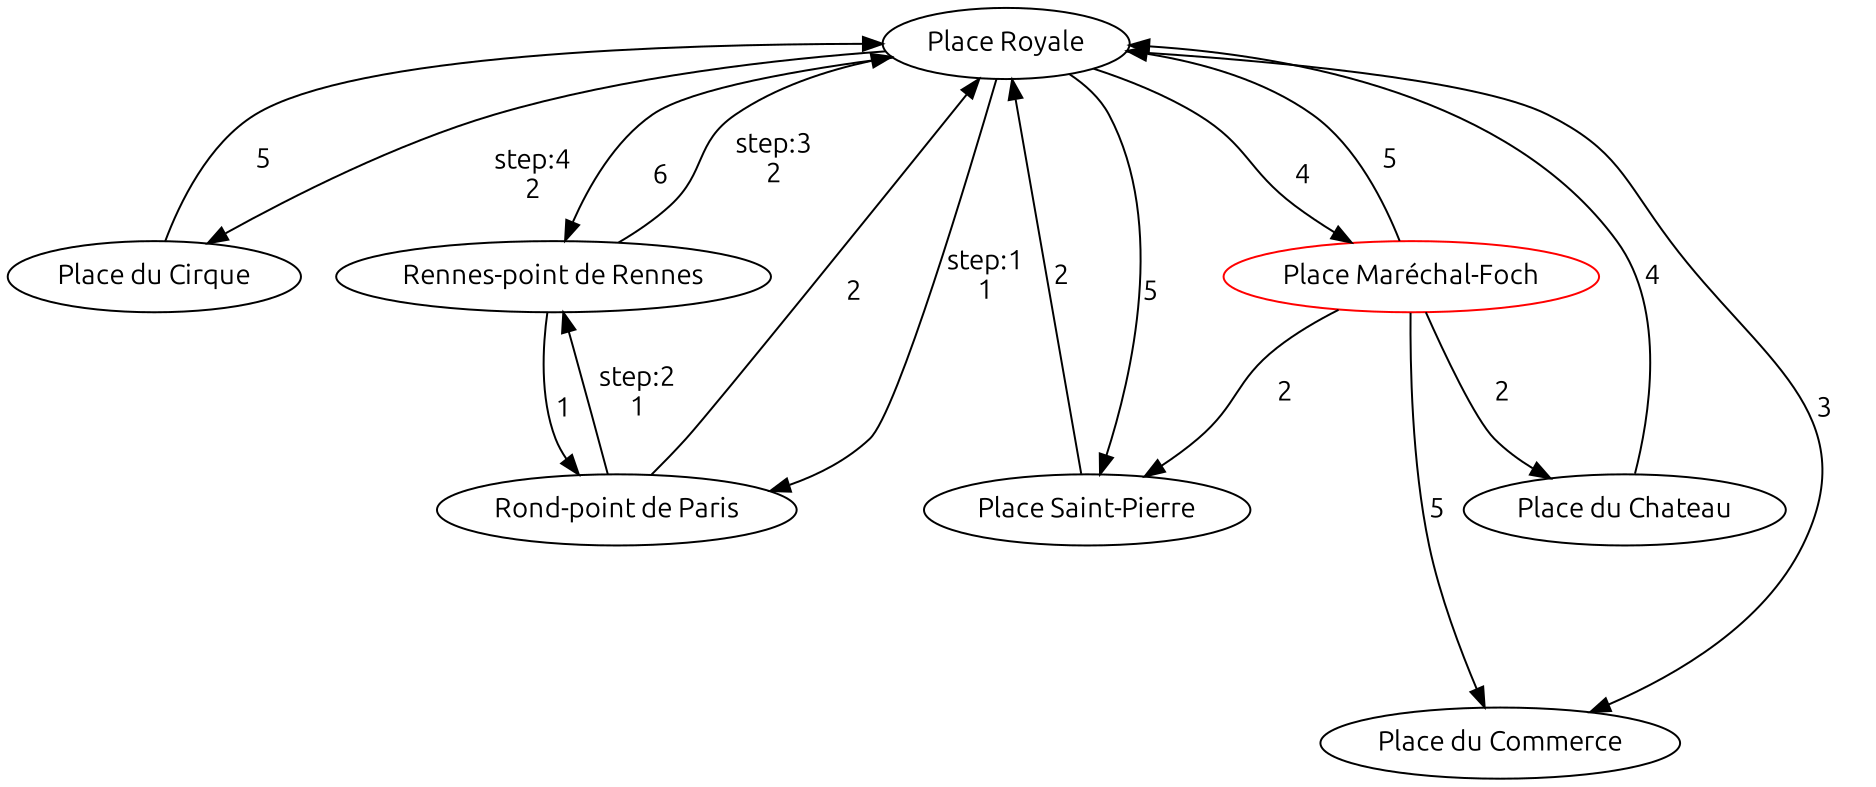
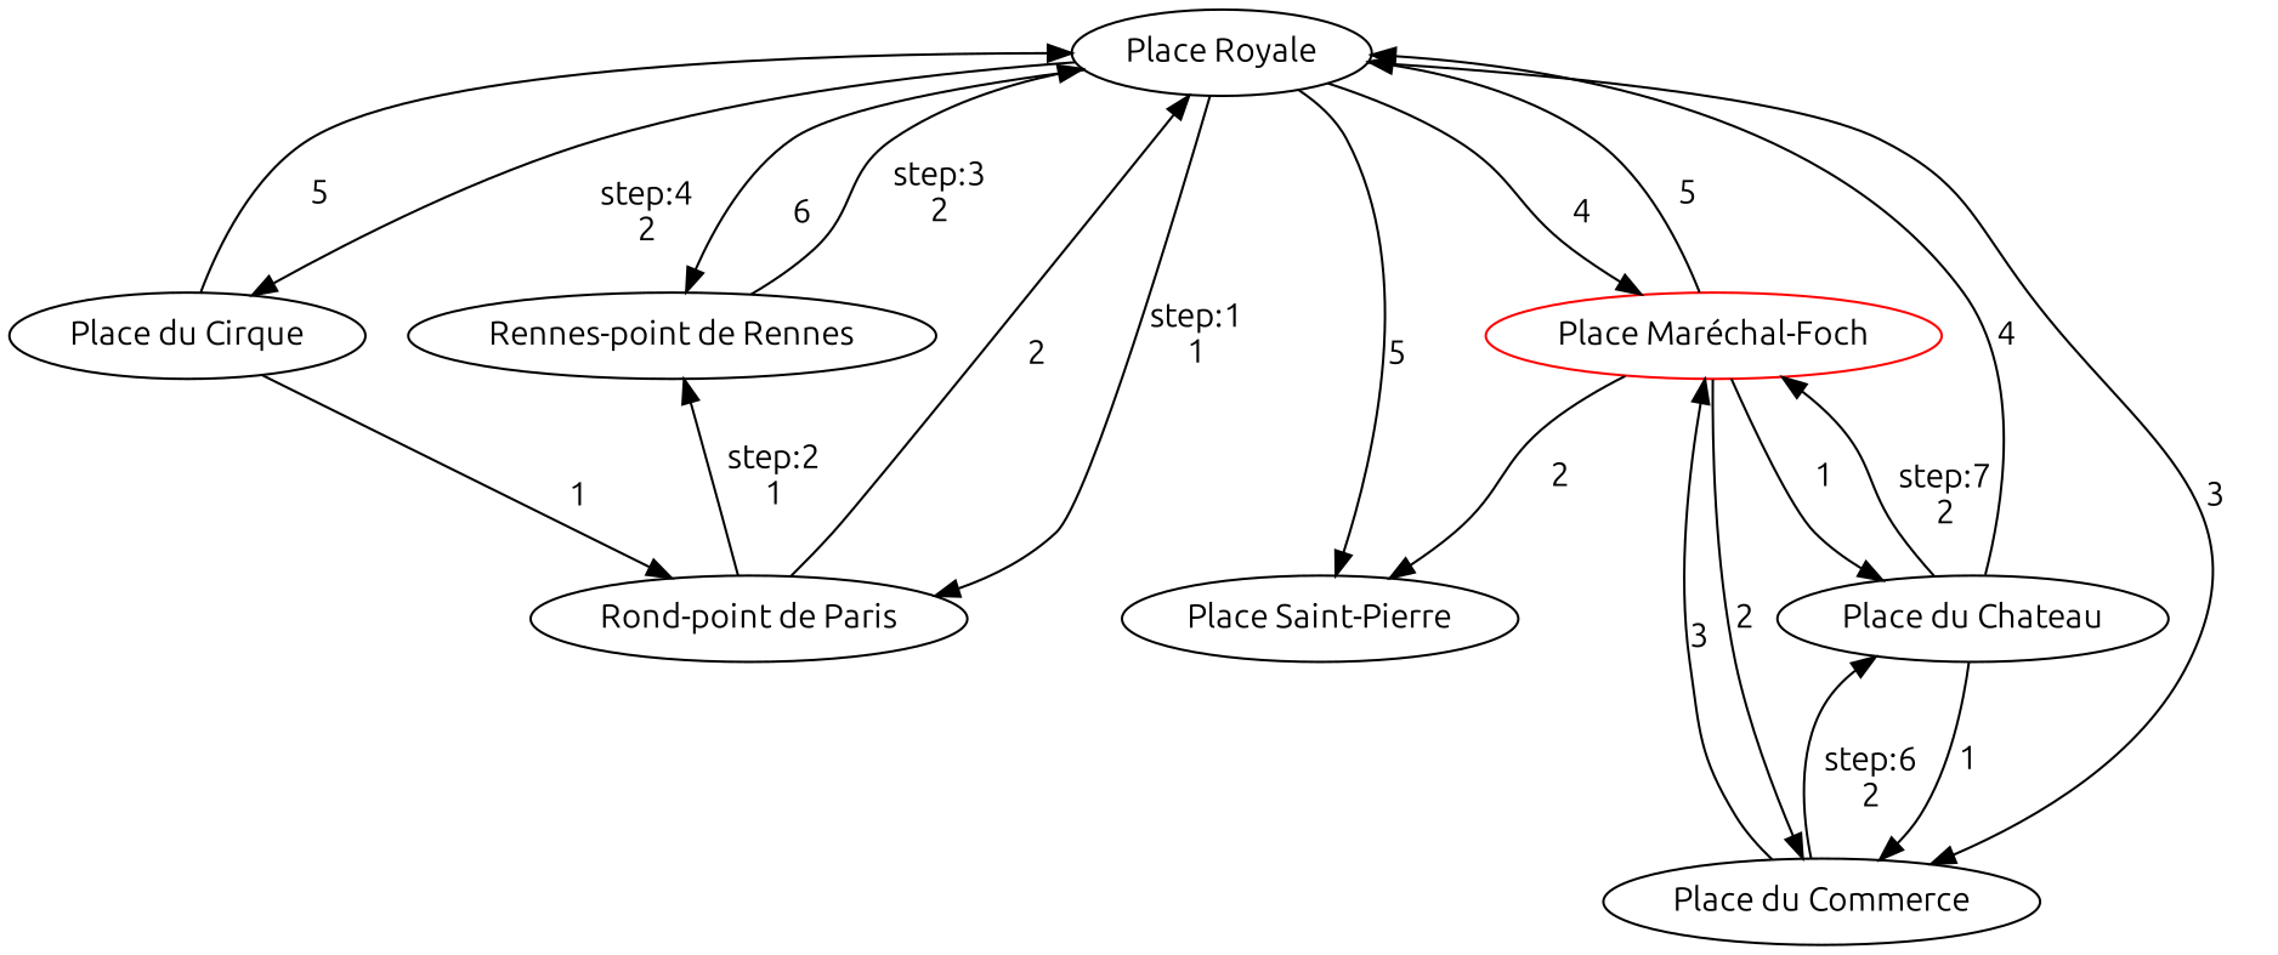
  digraph {
    fontname=Ubuntu
    node [fontname=Ubuntu]
    edge [fontname=Ubuntu]
    n1 [label="Place Royale"]
    n2 [label="Rennes-point de Rennes"]
    n3 [label="Rond-point de Paris"]
    n4 [label="Place Saint-Pierre"]
    n5 [color=red label="Place Maréchal-Foch"]
    n6 [label="Place du Commerce"]
    n7 [label="Place du Cirque"]
    n8 [label="Place du Chateau"]
    n1 -> n2 [label="\n6"]
    n1 -> n3 [label="step:1\n1"]
    n1 -> n4 [label="\n5"]
    n1 -> n5 [label="\n4"]
    n1 -> n6 [label="\n3"]
    n1 -> n7 [label="\nstep:4\n2"]
    n2 -> n1 [label="step:3\n2"]
-   n2 -> n3 [label="\n1"]
+   n7 -> n3 [label="\n1"]
    n3 -> n1 [label="\n2"]
    n3 -> n2 [label="step:2\n1"]
-   n4 -> n1 [label=2]
    n5 -> n1 [label=5]
    n5 -> n4 [label=2]
-   n5 -> n6 [label=5]
-   n5 -> n8 [label=2]
+   n5 -> n6 [label=2]
+   n5 -> n8 [label=1]
+   n6 -> n5 [label="\n3"]
+   n6 -> n8 [label="\nstep:6\n2"]
    n7 -> n1 [label=5]
    n8 -> n1 [label=4]
+   n8 -> n5 [label="\nstep:7\n2"]
+   n8 -> n6 [label=1]
  }
